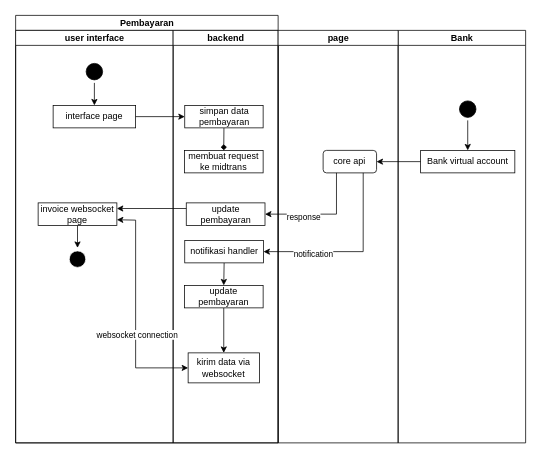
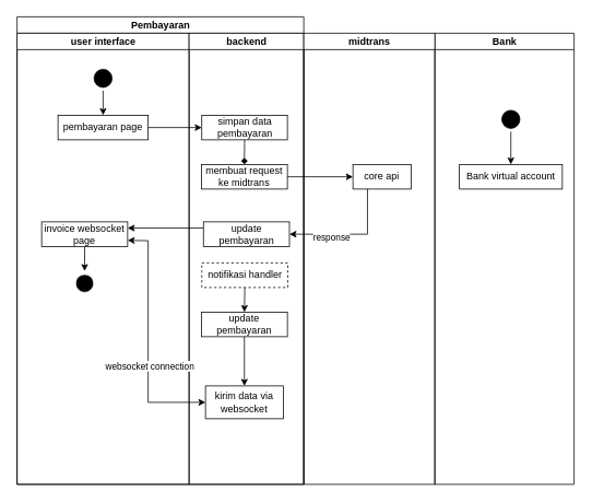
  <mxCell id="0" />
  <mxCell id="1" parent="0" />
  <mxCell id="2" value="Pembayaran" style="swimlane;childLayout=stackLayout;resizeParent=1;resizeParentMax=0;startSize=20;html=1;" vertex="1" parent="1"><mxGeometry x="20" y="20" width="350" height="570" as="geometry" /></mxCell>
  <mxCell id="3" value="user interface" style="swimlane;startSize=20;html=1;" vertex="1" parent="2"><mxGeometry y="20" width="210" height="550" as="geometry" /></mxCell>
  <mxCell id="4" style="edgeStyle=orthogonalEdgeStyle;rounded=0;orthogonalLoop=1;jettySize=auto;html=1;exitX=0.5;exitY=1;exitDx=0;exitDy=0;entryX=0.5;entryY=0;entryDx=0;entryDy=0;" edge="1" parent="3" source="5" target="7"><mxGeometry relative="1" as="geometry" /></mxCell>
  <mxCell id="5" value="" style="ellipse;html=1;shape=startState;strokeColor=#000000;fillColor=#000000;" vertex="1" parent="3"><mxGeometry x="90.0" y="40" width="30" height="30" as="geometry" /></mxCell>
  <mxCell id="6" value="" style="ellipse;html=1;shape=endState;fillColor=#000000;strokeColor=#FFFFFF;" vertex="1" parent="3"><mxGeometry x="67.5" y="290" width="30" height="30" as="geometry" /></mxCell>
- <mxCell id="7" value="interface page" style="rounded=0;whiteSpace=wrap;html=1;" vertex="1" parent="3"><mxGeometry x="50" y="100" width="110" height="30" as="geometry" /></mxCell>
+ <mxCell id="7" value="pembayaran page" style="rounded=0;whiteSpace=wrap;html=1;" vertex="1" parent="3"><mxGeometry x="50" y="100" width="110" height="30" as="geometry" /></mxCell>
  <mxCell id="8" style="edgeStyle=orthogonalEdgeStyle;rounded=0;orthogonalLoop=1;jettySize=auto;html=1;exitX=0.5;exitY=1;exitDx=0;exitDy=0;entryX=0.5;entryY=0;entryDx=0;entryDy=0;" edge="1" parent="3" source="9" target="6"><mxGeometry relative="1" as="geometry" /></mxCell>
  <mxCell id="9" value="invoice websocket page" style="rounded=0;whiteSpace=wrap;html=1;" vertex="1" parent="3"><mxGeometry x="30" y="230" width="105" height="30" as="geometry" /></mxCell>
  <mxCell id="10" value="backend" style="swimlane;startSize=20;html=1;" vertex="1" parent="2"><mxGeometry x="210" y="20" width="140" height="550" as="geometry" /></mxCell>
  <mxCell id="11" value="membuat request ke midtrans" style="rounded=0;whiteSpace=wrap;html=1;" vertex="1" parent="10"><mxGeometry x="15" y="160" width="105" height="30" as="geometry" /></mxCell>
  <mxCell id="12" style="edgeStyle=orthogonalEdgeStyle;rounded=0;orthogonalLoop=1;jettySize=auto;html=1;exitX=0.5;exitY=1;exitDx=0;exitDy=0;entryX=0.5;entryY=0;entryDx=0;entryDy=0;" edge="1" parent="10" source="13" target="19"><mxGeometry relative="1" as="geometry" /></mxCell>
- <mxCell id="13" value="notifikasi handler" style="rounded=0;whiteSpace=wrap;html=1;" vertex="1" parent="10"><mxGeometry x="15.5" y="280" width="105" height="30" as="geometry" /></mxCell>
+ <mxCell id="13" value="notifikasi handler" style="rounded=0;whiteSpace=wrap;html=1;dashed=1;" vertex="1" parent="10"><mxGeometry x="15.5" y="280" width="105" height="30" as="geometry" /></mxCell>
  <mxCell id="14" value="kirim data via websocket" style="rounded=0;whiteSpace=wrap;html=1;" vertex="1" parent="10"><mxGeometry x="20" y="430" width="95" height="40" as="geometry" /></mxCell>
  <mxCell id="15" style="edgeStyle=orthogonalEdgeStyle;rounded=0;orthogonalLoop=1;jettySize=auto;html=1;exitX=0.5;exitY=1;exitDx=0;exitDy=0;entryX=0.5;entryY=0;entryDx=0;entryDy=0;endArrow=diamond;" edge="1" parent="10" source="16" target="11"><mxGeometry relative="1" as="geometry" /></mxCell>
  <mxCell id="16" value="simpan data pembayaran" style="rounded=0;whiteSpace=wrap;html=1;" vertex="1" parent="10"><mxGeometry x="15.5" y="100" width="104.5" height="30" as="geometry" /></mxCell>
  <mxCell id="17" value="update pembayaran" style="rounded=0;whiteSpace=wrap;html=1;" vertex="1" parent="10"><mxGeometry x="17.5" y="230" width="105" height="30" as="geometry" /></mxCell>
  <mxCell id="18" style="edgeStyle=orthogonalEdgeStyle;rounded=0;orthogonalLoop=1;jettySize=auto;html=1;exitX=0.5;exitY=1;exitDx=0;exitDy=0;entryX=0.5;entryY=0;entryDx=0;entryDy=0;" edge="1" parent="10" source="19" target="14"><mxGeometry relative="1" as="geometry" /></mxCell>
  <mxCell id="19" value="update pembayaran" style="rounded=0;whiteSpace=wrap;html=1;" vertex="1" parent="10"><mxGeometry x="15" y="340" width="105" height="30" as="geometry" /></mxCell>
  <mxCell id="20" style="edgeStyle=orthogonalEdgeStyle;rounded=0;orthogonalLoop=1;jettySize=auto;html=1;exitX=1;exitY=0.5;exitDx=0;exitDy=0;" edge="1" parent="2" source="7" target="16"><mxGeometry relative="1" as="geometry" /></mxCell>
  <mxCell id="21" value="" style="endArrow=classic;startArrow=classic;html=1;rounded=0;entryX=1;entryY=0.75;entryDx=0;entryDy=0;exitX=0;exitY=0.5;exitDx=0;exitDy=0;" edge="1" parent="2" source="14" target="9"><mxGeometry width="50" height="50" relative="1" as="geometry"><mxPoint x="360.0" y="460" as="sourcePoint" /><mxPoint x="410.0" y="410" as="targetPoint" /><Array as="points"><mxPoint x="160.0" y="470" /><mxPoint x="160.0" y="273" /></Array></mxGeometry></mxCell>
  <mxCell id="22" value="websocket connection" style="edgeLabel;html=1;align=center;verticalAlign=middle;resizable=0;points=[];" vertex="1" connectable="0" parent="21"><mxGeometry x="-0.209" y="-1" relative="1" as="geometry"><mxPoint as="offset" /></mxGeometry></mxCell>
  <mxCell id="23" style="edgeStyle=orthogonalEdgeStyle;rounded=0;orthogonalLoop=1;jettySize=auto;html=1;exitX=0;exitY=0.25;exitDx=0;exitDy=0;entryX=1;entryY=0.25;entryDx=0;entryDy=0;" edge="1" parent="2" source="17" target="9"><mxGeometry relative="1" as="geometry" /></mxCell>
  <mxCell id="24" value="Bank" style="swimlane;startSize=20;html=1;" vertex="1" parent="1"><mxGeometry x="530" y="40" width="170" height="550" as="geometry" /></mxCell>
  <mxCell id="25" value="Bank virtual account" style="rounded=0;whiteSpace=wrap;html=1;" vertex="1" parent="24"><mxGeometry x="30" y="160" width="125.62" height="30" as="geometry" /></mxCell>
  <mxCell id="26" style="edgeStyle=orthogonalEdgeStyle;rounded=0;orthogonalLoop=1;jettySize=auto;html=1;exitX=0.5;exitY=1;exitDx=0;exitDy=0;entryX=0.5;entryY=0;entryDx=0;entryDy=0;" edge="1" parent="24" source="27" target="25"><mxGeometry relative="1" as="geometry" /></mxCell>
  <mxCell id="27" value="" style="ellipse;html=1;shape=startState;strokeColor=#000000;fillColor=#000000;" vertex="1" parent="24"><mxGeometry x="77.81" y="90" width="30" height="30" as="geometry" /></mxCell>
- <mxCell id="28" value="page" style="swimlane;startSize=20;html=1;" vertex="1" parent="1"><mxGeometry x="370" y="40" width="160" height="550" as="geometry" /></mxCell>
- <mxCell id="29" value="core api" style="whiteSpace=wrap;html=1;rounded=1;" vertex="1" parent="28"><mxGeometry x="60" y="160" width="71.25" height="30" as="geometry" /></mxCell>
- <mxCell id="31" style="edgeStyle=orthogonalEdgeStyle;rounded=0;orthogonalLoop=1;jettySize=auto;html=1;exitX=0;exitY=0.5;exitDx=0;exitDy=0;entryX=1;entryY=0.5;entryDx=0;entryDy=0;" edge="1" parent="1" source="25" target="29"><mxGeometry relative="1" as="geometry" /></mxCell>
- <mxCell id="32" style="edgeStyle=orthogonalEdgeStyle;rounded=0;orthogonalLoop=1;jettySize=auto;html=1;exitX=0.75;exitY=1;exitDx=0;exitDy=0;entryX=1;entryY=0.5;entryDx=0;entryDy=0;" edge="1" parent="1" source="29" target="13"><mxGeometry relative="1" as="geometry" /></mxCell>
- <mxCell id="33" value="notification" style="edgeLabel;html=1;align=center;verticalAlign=middle;resizable=0;points=[];" vertex="1" connectable="0" parent="32"><mxGeometry x="0.442" y="3" relative="1" as="geometry"><mxPoint as="offset" /></mxGeometry></mxCell>
+ <mxCell id="28" value="midtrans" style="swimlane;startSize=20;html=1;" vertex="1" parent="1"><mxGeometry x="370" y="40" width="160" height="550" as="geometry" /></mxCell>
+ <mxCell id="29" value="core api" style="rounded=0;whiteSpace=wrap;html=1;" vertex="1" parent="28"><mxGeometry x="60" y="160" width="71.25" height="30" as="geometry" /></mxCell>
+ <mxCell id="30" style="edgeStyle=orthogonalEdgeStyle;rounded=0;orthogonalLoop=1;jettySize=auto;html=1;exitX=1;exitY=0.5;exitDx=0;exitDy=0;entryX=0;entryY=0.5;entryDx=0;entryDy=0;" edge="1" parent="1" source="11" target="29"><mxGeometry relative="1" as="geometry" /></mxCell>
  <mxCell id="34" style="edgeStyle=orthogonalEdgeStyle;rounded=0;orthogonalLoop=1;jettySize=auto;html=1;exitX=0.25;exitY=1;exitDx=0;exitDy=0;entryX=1;entryY=0.5;entryDx=0;entryDy=0;" edge="1" parent="1" source="29" target="17"><mxGeometry relative="1" as="geometry" /></mxCell>
  <mxCell id="35" value="response" style="edgeLabel;html=1;align=center;verticalAlign=middle;resizable=0;points=[];" vertex="1" connectable="0" parent="34"><mxGeometry x="0.318" y="3" relative="1" as="geometry"><mxPoint as="offset" /></mxGeometry></mxCell>
